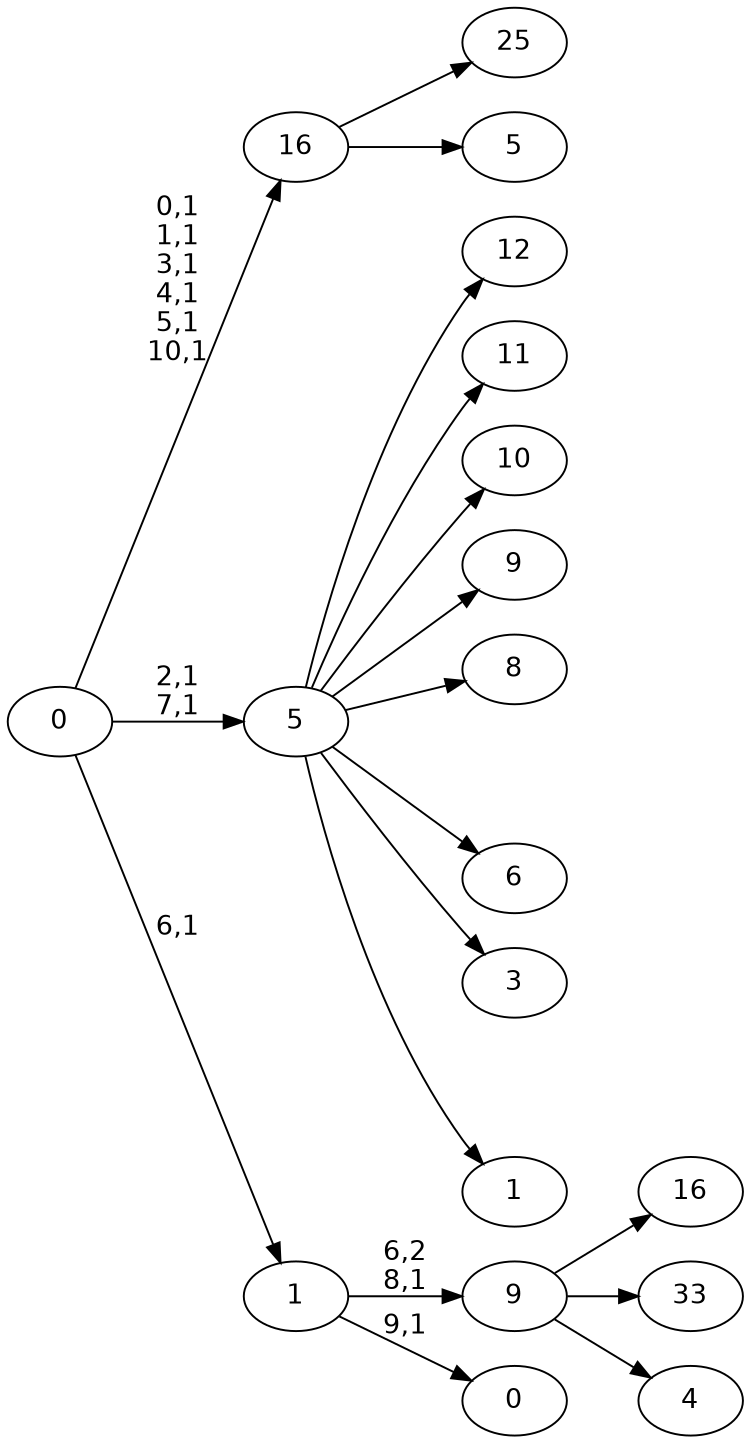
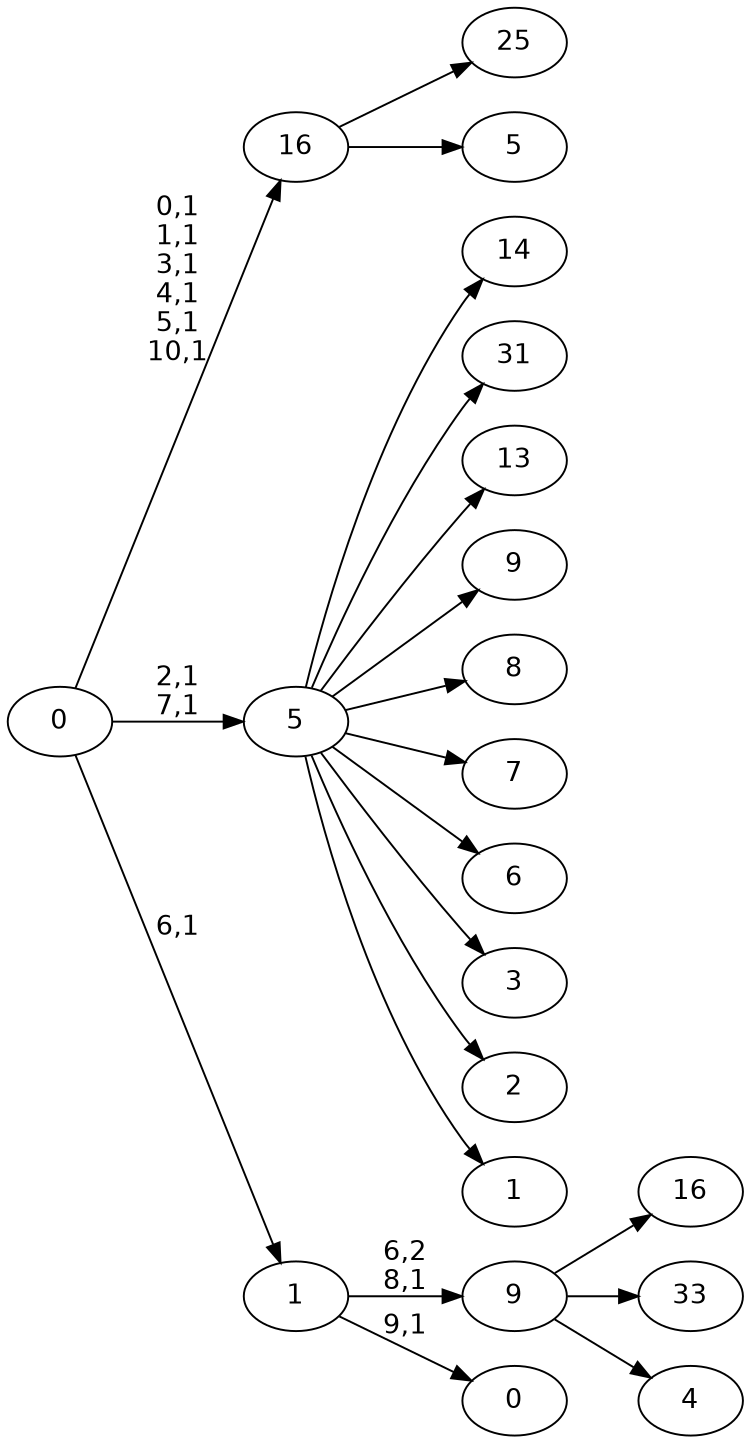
  digraph {
    fontname="DejaVu Sans"
    rankdir=LR
    node [fontname="DejaVu Sans"]
    edge [fontname="DejaVu Sans"]
    n1 [label=16]
    n2 [label=25]
-   n3 [label=12]
+   n3 [label=14]
    n4 [label=33]
-   n5 [label=11]
-   n6 [label=10]
+   n5 [label=31]
+   n6 [label=13]
    n7 [label=9]
    n8 [label=8]
+   n9 [label=7]
    n10 [label=6]
    n11 [label=5]
    16
    n13 [label=4]
    9
    n15 [label=3]
+   n16 [label=2]
    n17 [label=1]
    5
    n19 [label=0]
    1
    0
    16 -> n2
    16 -> n11
    9 -> n1
    9 -> n4
    9 -> n13
    5 -> n3
    5 -> n5
    5 -> n6
    5 -> n7
    5 -> n8
+   5 -> n9
    5 -> n10
    5 -> n15
+   5 -> n16
    5 -> n17
    1 -> 9 [label="6,2\n8,1"]
    1 -> n19 [label="9,1"]
    0 -> 16 [label="0,1\n1,1\n3,1\n4,1\n5,1\n10,1"]
    0 -> 5 [label="2,1\n7,1"]
    0 -> 1 [label="6,1"]
  }
